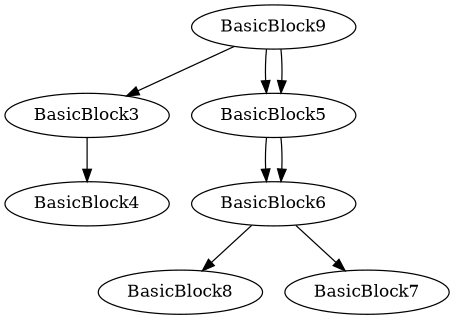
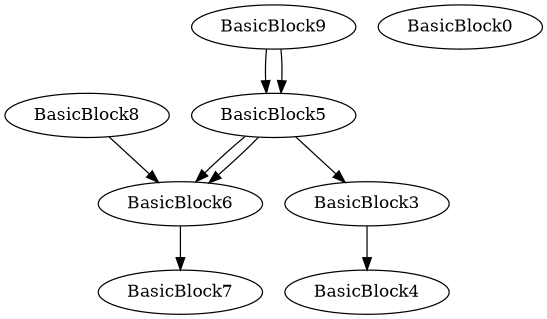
  digraph {
    BasicBlock3
    BasicBlock4
    n3 [label=BasicBlock9]
    BasicBlock5
    BasicBlock6
    BasicBlock8
    BasicBlock7
+   BasicBlock0
    BasicBlock3 -> BasicBlock4
-   n3 -> BasicBlock3
+   BasicBlock5 -> BasicBlock3
    n3 -> BasicBlock5
    n3 -> BasicBlock5
    BasicBlock5 -> BasicBlock6
    BasicBlock5 -> BasicBlock6
-   BasicBlock6 -> BasicBlock8
+   BasicBlock8 -> BasicBlock6
    BasicBlock6 -> BasicBlock7
  }
